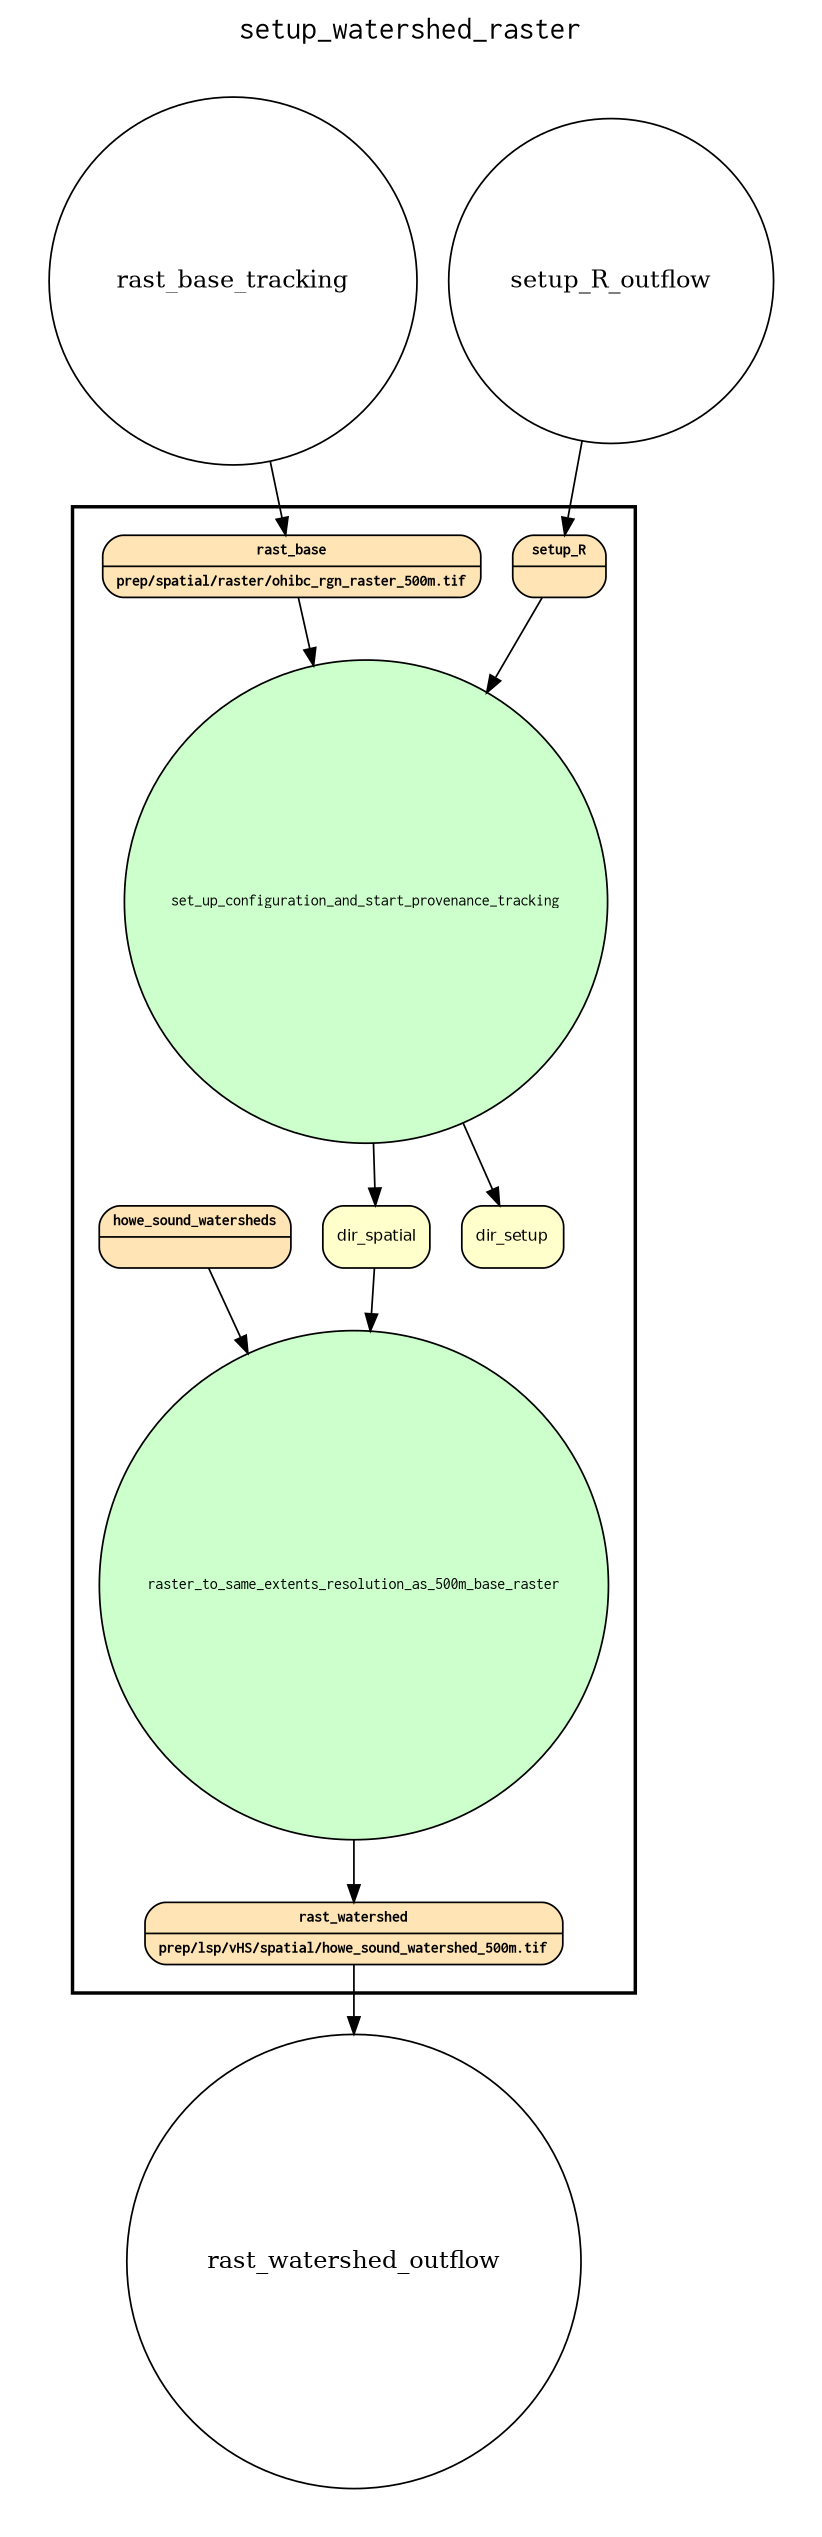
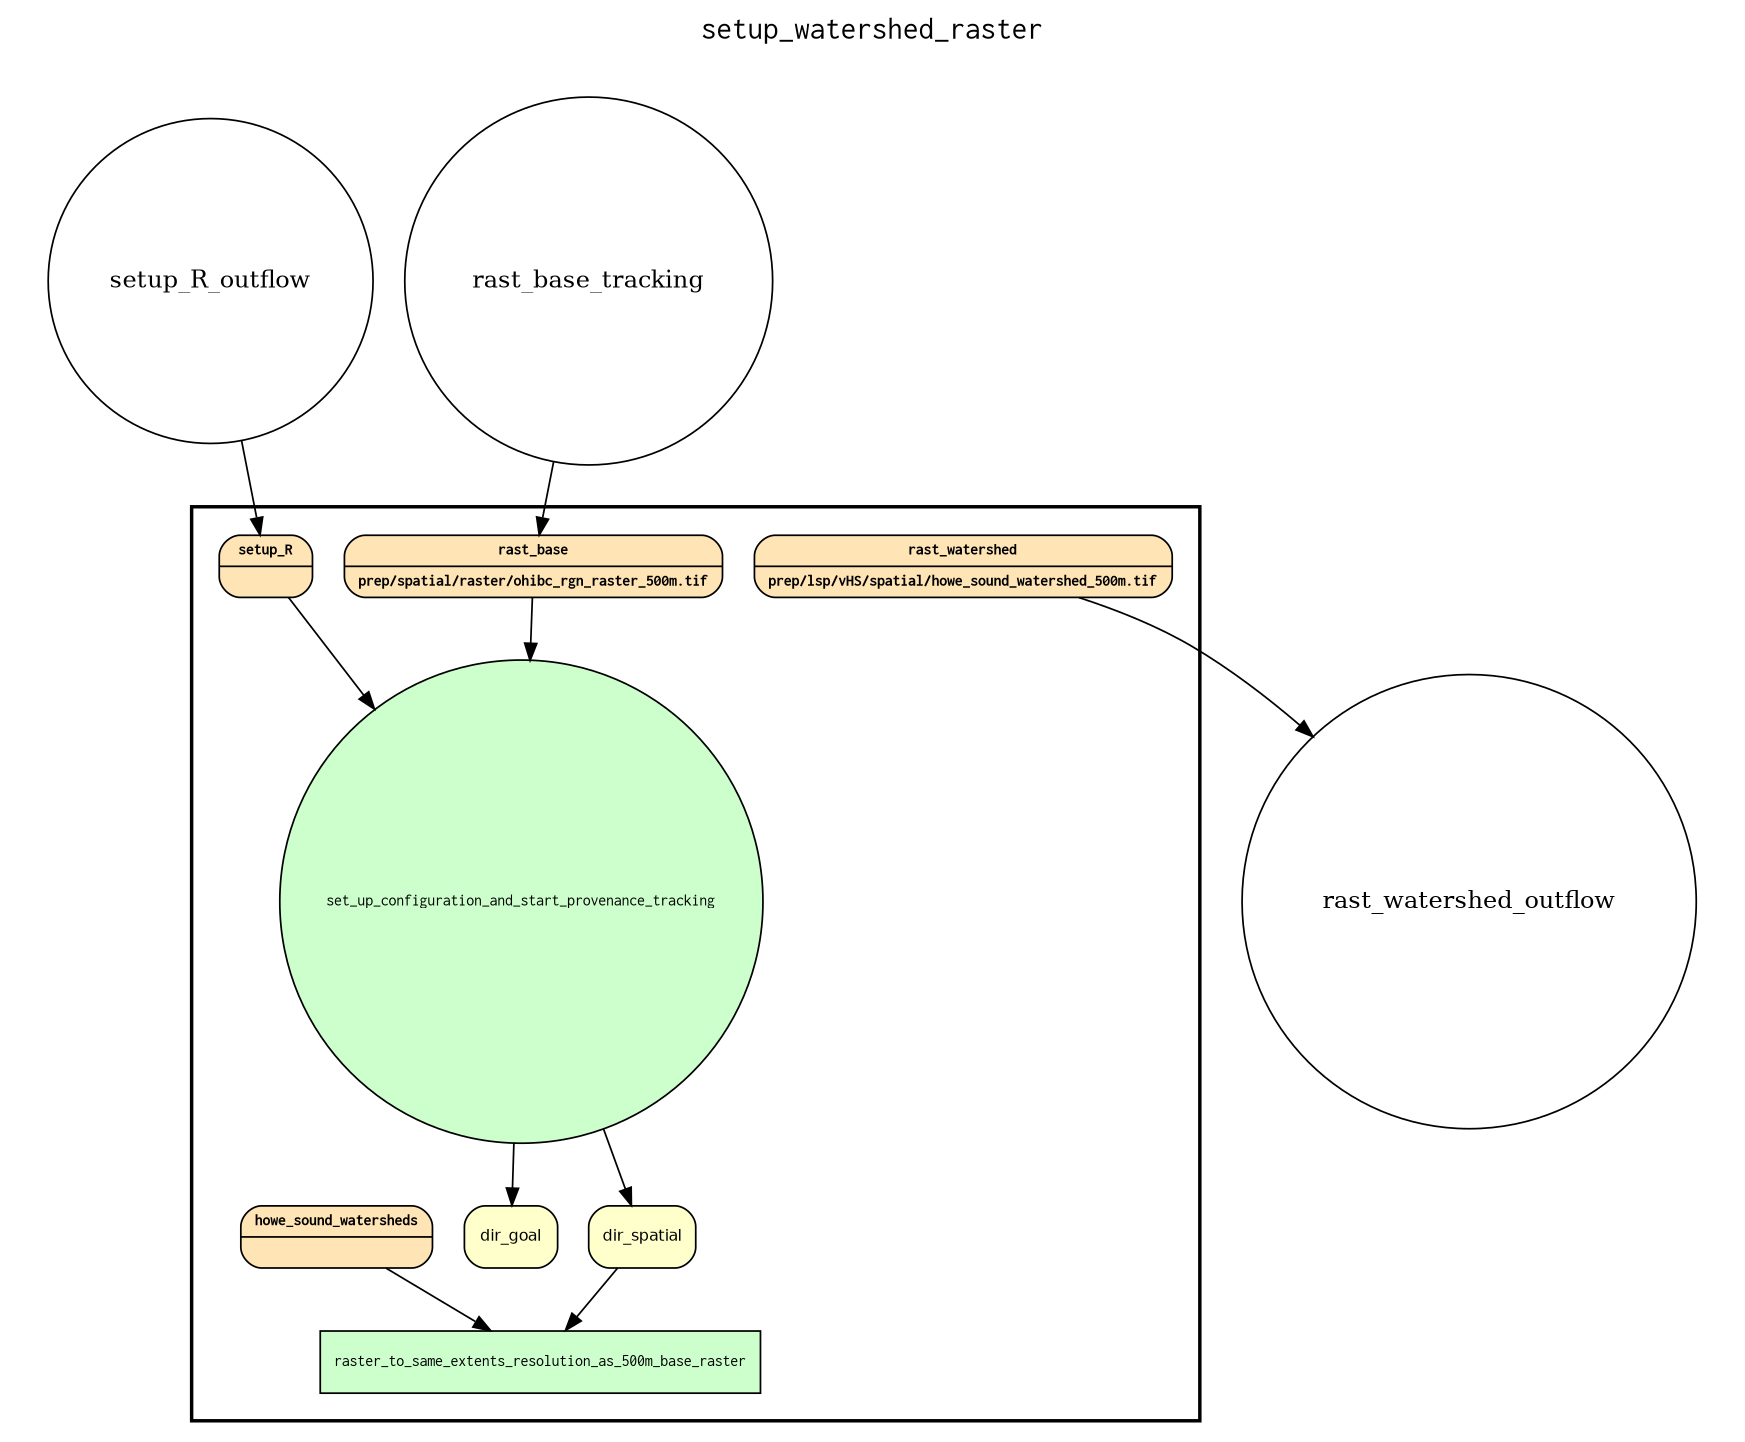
  digraph {
    fontname=Courier
    fontsize=18
    label=setup_watershed_raster
    labelloc=t
    rankdir=TB
    node [fillcolor="#FFE4B5" fontname="Courier-Bold" fontsize=9 peripheries=1 shape=circle style="rounded,filled"]
    set_up_configuration_and_start_provenance_tracking [fillcolor="#CCFFCC" fontname=Courier style=filled]
-   raster_to_same_extents_resolution_as_500m_base_raster [fillcolor="#CCFFCC" fontname=Courier style=filled]
+   raster_to_same_extents_resolution_as_500m_base_raster [fillcolor="#CCFFCC" fontname=Courier shape=box style=filled]
    n3 [label="{<f0> setup_R |<f1>}" rankdir=LR shape=record]
    n4 [label="{<f0> rast_base |<f1>prep/spatial/raster/ohibc_rgn_raster_500m.tif\l}" rankdir=LR shape=record]
    n5 [label="{<f0> howe_sound_watersheds |<f1>}" rankdir=LR shape=record]
    dir_spatial [fillcolor="#FFFFCC" fontname=Helvetica shape=box]
-   dir_goal [fillcolor="#FFFFCC" fontname=Helvetica shape=box label=dir_setup]
+   dir_goal [fillcolor="#FFFFCC" fontname=Helvetica shape=box]
    n8 [label="{<f0> rast_watershed |<f1>prep/lsp/vHS/spatial/howe_sound_watershed_500m.tif\l}" rankdir=LR shape=record]
    n9 [fillcolor="#FFFFFF" label=setup_R_outflow width=0.2 fontname="" fontsize="" style=""]
    n10 [fillcolor="#FFFFFF" label=rast_base_tracking width=0.2 fontname="" fontsize="" style=""]
    rast_watershed_outflow [fillcolor="#FFFFFF" width=0.2 fontname="" fontsize="" style=""]
    subgraph cluster_1 {
      color=black
      label=""
      penwidth=2
      subgraph cluster_2 {
        color=white
        label=""
        penwidth=2
        set_up_configuration_and_start_provenance_tracking
        raster_to_same_extents_resolution_as_500m_base_raster
        n3
        n4
        n5
        dir_spatial
        dir_goal
        n8
      }
    }
    subgraph cluster_3 {
      color=white
      label=""
      penwidth=2
      subgraph cluster_4 {
        color=white
        label=""
        penwidth=2
        n9
        n10
      }
    }
    subgraph cluster_5 {
      color=white
      label=""
      penwidth=2
      subgraph cluster_6 {
        color=white
        label=""
        penwidth=2
        rast_watershed_outflow
      }
    }
    set_up_configuration_and_start_provenance_tracking -> dir_spatial
    set_up_configuration_and_start_provenance_tracking -> dir_goal
-   raster_to_same_extents_resolution_as_500m_base_raster -> n8
    n3 -> set_up_configuration_and_start_provenance_tracking
    n4 -> set_up_configuration_and_start_provenance_tracking
    n5 -> raster_to_same_extents_resolution_as_500m_base_raster
    dir_spatial -> raster_to_same_extents_resolution_as_500m_base_raster
    n8 -> rast_watershed_outflow
    n9 -> n3
    n10 -> n4
  }
